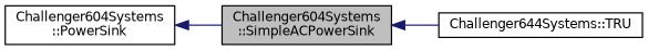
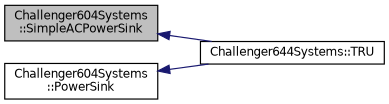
  digraph {
    fontname="DejaVu Sans"
    rankdir=LR
    node [color=black fillcolor=white fontname="DejaVu Sans" fontsize=10 shape=record style=filled]
    edge [color=midnightblue dir=back fontname="DejaVu Sans" fontsize=10 labelfontname=Helvetica labelfontsize=10 style=solid]
    n1 [fillcolor=grey75 fontcolor=black height=0.2 label="Challenger604Systems\l::SimpleACPowerSink" width=0.4]
    n2 [height=0.2 label="Challenger644Systems::TRU" width=0.4]
    n3 [height=0.2 label="Challenger604Systems\l::PowerSink" width=0.4]
    n1 -> n2
-   n3 -> n1
+   n3 -> n2
  }
